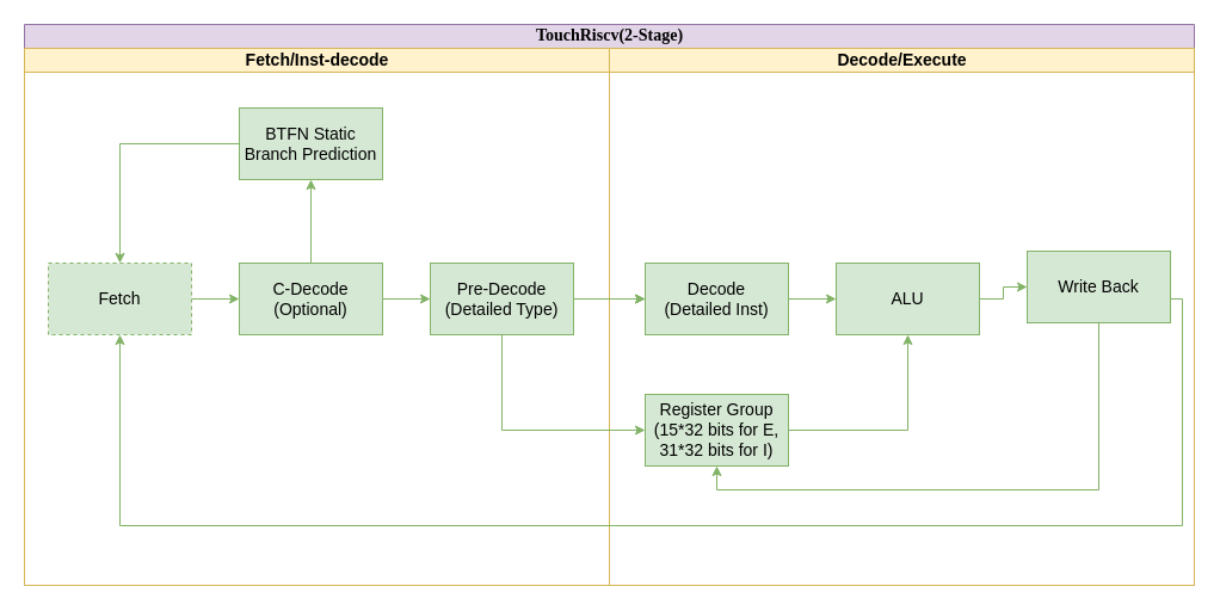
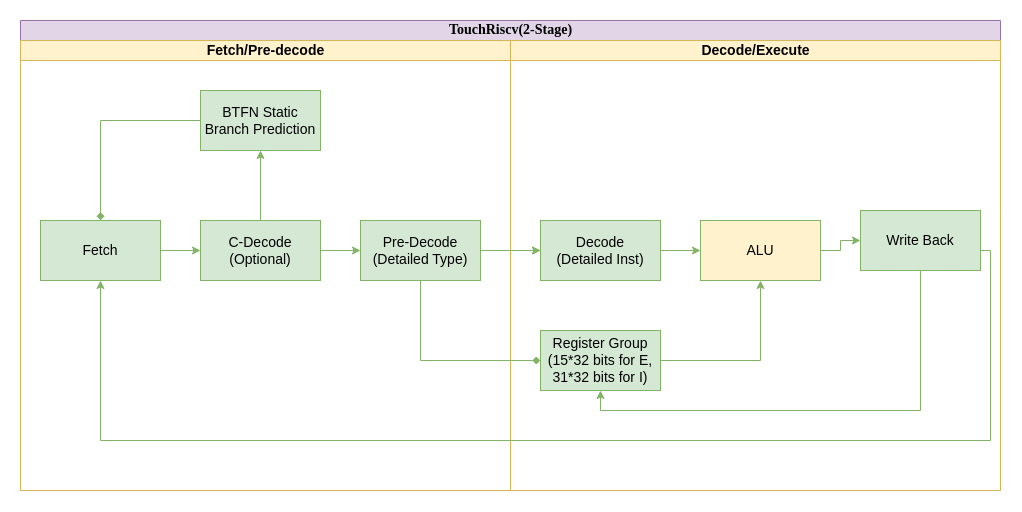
  <mxCell id="0" />
  <mxCell id="1" parent="0" />
  <mxCell id="2" value="TouchRiscv(2-Stage)" style="swimlane;html=1;childLayout=stackLayout;startSize=20;rounded=0;shadow=0;comic=0;labelBackgroundColor=none;strokeWidth=1;fontFamily=Verdana;fontSize=14;align=center;fillColor=#e1d5e7;strokeColor=#9673a6;fontStyle=1" parent="1" vertex="1"><mxGeometry x="20" y="20" width="980" height="470" as="geometry" /></mxCell>
- <mxCell id="3" value="Fetch/Inst-decode" style="swimlane;html=1;startSize=20;fillColor=#fff2cc;strokeColor=#d6b656;fontSize=14;fontStyle=1" parent="2" vertex="1"><mxGeometry y="20" width="490" height="450" as="geometry" /></mxCell>
+ <mxCell id="3" value="Fetch/Pre-decode" style="swimlane;html=1;startSize=20;fillColor=#fff2cc;strokeColor=#d6b656;fontSize=14;fontStyle=1" parent="2" vertex="1"><mxGeometry y="20" width="490" height="450" as="geometry" /></mxCell>
  <mxCell id="4" style="edgeStyle=orthogonalEdgeStyle;rounded=0;orthogonalLoop=1;jettySize=auto;html=1;fillColor=#d5e8d4;strokeColor=#82b366;fontSize=14;fontStyle=0" edge="1" parent="3" source="5" target="7"><mxGeometry relative="1" as="geometry" /></mxCell>
- <mxCell id="5" value="Fetch" style="rounded=0;whiteSpace=wrap;html=1;fillColor=#d5e8d4;strokeColor=#82b366;fontSize=14;fontStyle=0;dashed=1;" vertex="1" parent="3"><mxGeometry x="20" y="180" width="120" height="60" as="geometry" /></mxCell>
+ <mxCell id="5" value="Fetch" style="rounded=0;whiteSpace=wrap;html=1;fillColor=#d5e8d4;strokeColor=#82b366;fontSize=14;fontStyle=0" vertex="1" parent="3"><mxGeometry x="20" y="180" width="120" height="60" as="geometry" /></mxCell>
  <mxCell id="6" style="edgeStyle=orthogonalEdgeStyle;rounded=0;orthogonalLoop=1;jettySize=auto;html=1;fillColor=#d5e8d4;strokeColor=#82b366;fontSize=14;fontStyle=0" edge="1" parent="3" source="7" target="11"><mxGeometry relative="1" as="geometry" /></mxCell>
  <mxCell id="7" value="C-Decode&lt;br style=&quot;font-size: 14px;&quot;&gt;(Optional)" style="rounded=0;whiteSpace=wrap;html=1;fillColor=#d5e8d4;strokeColor=#82b366;fontSize=14;fontStyle=0" vertex="1" parent="3"><mxGeometry x="180" y="180" width="120" height="60" as="geometry" /></mxCell>
  <mxCell id="8" style="edgeStyle=orthogonalEdgeStyle;rounded=0;orthogonalLoop=1;jettySize=auto;html=1;exitX=0.5;exitY=0;exitDx=0;exitDy=0;fillColor=#d5e8d4;strokeColor=#82b366;fontSize=14;fontStyle=0" edge="1" parent="3" source="7" target="10"><mxGeometry relative="1" as="geometry"><mxPoint x="240" y="200" as="sourcePoint" /></mxGeometry></mxCell>
- <mxCell id="9" style="edgeStyle=orthogonalEdgeStyle;rounded=0;orthogonalLoop=1;jettySize=auto;html=1;fillColor=#d5e8d4;strokeColor=#82b366;fontSize=14;fontStyle=0" edge="1" parent="3" source="10" target="5"><mxGeometry relative="1" as="geometry" /></mxCell>
+ <mxCell id="9" style="edgeStyle=orthogonalEdgeStyle;rounded=0;orthogonalLoop=1;jettySize=auto;html=1;fillColor=#d5e8d4;strokeColor=#82b366;fontSize=14;fontStyle=0;endArrow=diamond;" edge="1" parent="3" source="10" target="5"><mxGeometry relative="1" as="geometry" /></mxCell>
  <mxCell id="10" value="BTFN Static &lt;br style=&quot;font-size: 14px;&quot;&gt;Branch Prediction" style="rounded=0;whiteSpace=wrap;html=1;fillColor=#d5e8d4;strokeColor=#82b366;fontSize=14;fontStyle=0" vertex="1" parent="3"><mxGeometry x="180" y="50" width="120" height="60" as="geometry" /></mxCell>
  <mxCell id="11" value="Pre-Decode&lt;br style=&quot;font-size: 14px;&quot;&gt;(Detailed Type)" style="rounded=0;whiteSpace=wrap;html=1;fillColor=#d5e8d4;strokeColor=#82b366;fontSize=14;fontStyle=0" vertex="1" parent="3"><mxGeometry x="340" y="180" width="120" height="60" as="geometry" /></mxCell>
  <mxCell id="12" value="Decode/Execute" style="swimlane;html=1;startSize=20;fillColor=#fff2cc;strokeColor=#d6b656;fontSize=14;fontStyle=1" parent="2" vertex="1"><mxGeometry x="490" y="20" width="490" height="450" as="geometry" /></mxCell>
  <mxCell id="13" style="edgeStyle=orthogonalEdgeStyle;rounded=0;orthogonalLoop=1;jettySize=auto;html=1;entryX=0;entryY=0.5;entryDx=0;entryDy=0;fillColor=#d5e8d4;strokeColor=#82b366;fontSize=14;fontStyle=0" edge="1" parent="12" source="14" target="16"><mxGeometry relative="1" as="geometry" /></mxCell>
  <mxCell id="14" value="Decode&lt;br style=&quot;font-size: 14px;&quot;&gt;(Detailed Inst)" style="rounded=0;whiteSpace=wrap;html=1;fillColor=#d5e8d4;strokeColor=#82b366;fontSize=14;fontStyle=0" vertex="1" parent="12"><mxGeometry x="30" y="180" width="120" height="60" as="geometry" /></mxCell>
  <mxCell id="15" style="edgeStyle=orthogonalEdgeStyle;rounded=0;orthogonalLoop=1;jettySize=auto;html=1;entryX=0;entryY=0.5;entryDx=0;entryDy=0;fillColor=#d5e8d4;strokeColor=#82b366;fontSize=14;fontStyle=0" edge="1" parent="12" source="16" target="20"><mxGeometry relative="1" as="geometry" /></mxCell>
- <mxCell id="16" value="ALU" style="rounded=0;whiteSpace=wrap;html=1;fillColor=#d5e8d4;strokeColor=#82b366;fontSize=14;fontStyle=0" vertex="1" parent="12"><mxGeometry x="190" y="180" width="120" height="60" as="geometry" /></mxCell>
+ <mxCell id="16" value="ALU" style="rounded=0;whiteSpace=wrap;html=1;fillColor=#fff2cc;strokeColor=#82b366;fontSize=14;fontStyle=0;" vertex="1" parent="12"><mxGeometry x="190" y="180" width="120" height="60" as="geometry" /></mxCell>
  <mxCell id="17" style="edgeStyle=orthogonalEdgeStyle;rounded=0;orthogonalLoop=1;jettySize=auto;html=1;entryX=0.5;entryY=1;entryDx=0;entryDy=0;fillColor=#d5e8d4;strokeColor=#82b366;fontSize=14;fontStyle=0" edge="1" parent="12" source="18" target="16"><mxGeometry relative="1" as="geometry" /></mxCell>
  <mxCell id="18" value="Register Group&lt;br style=&quot;font-size: 14px;&quot;&gt;(15*32 bits for E,&lt;br style=&quot;font-size: 14px;&quot;&gt;31*32 bits for I)" style="rounded=0;whiteSpace=wrap;html=1;fillColor=#d5e8d4;strokeColor=#82b366;fontSize=14;fontStyle=0" vertex="1" parent="12"><mxGeometry x="30" y="290" width="120" height="60" as="geometry" /></mxCell>
  <mxCell id="19" style="edgeStyle=orthogonalEdgeStyle;rounded=0;orthogonalLoop=1;jettySize=auto;html=1;entryX=0.5;entryY=1;entryDx=0;entryDy=0;exitX=0.5;exitY=1;exitDx=0;exitDy=0;fillColor=#d5e8d4;strokeColor=#82b366;fontSize=14;fontStyle=0" edge="1" parent="12" source="20" target="18"><mxGeometry relative="1" as="geometry" /></mxCell>
  <mxCell id="20" value="Write Back" style="rounded=0;whiteSpace=wrap;html=1;fillColor=#d5e8d4;strokeColor=#82b366;fontSize=14;fontStyle=0" vertex="1" parent="12"><mxGeometry x="350" y="170" width="120" height="60" as="geometry" /></mxCell>
  <mxCell id="21" style="edgeStyle=orthogonalEdgeStyle;rounded=0;orthogonalLoop=1;jettySize=auto;html=1;entryX=0;entryY=0.5;entryDx=0;entryDy=0;fillColor=#d5e8d4;strokeColor=#82b366;fontSize=14;fontStyle=0" edge="1" parent="2" source="11" target="14"><mxGeometry relative="1" as="geometry" /></mxCell>
- <mxCell id="22" style="edgeStyle=orthogonalEdgeStyle;rounded=0;orthogonalLoop=1;jettySize=auto;html=1;entryX=0;entryY=0.5;entryDx=0;entryDy=0;exitX=0.5;exitY=1;exitDx=0;exitDy=0;fillColor=#d5e8d4;strokeColor=#82b366;fontSize=14;fontStyle=0" edge="1" parent="2" source="11" target="18"><mxGeometry relative="1" as="geometry" /></mxCell>
+ <mxCell id="22" style="edgeStyle=orthogonalEdgeStyle;rounded=0;orthogonalLoop=1;jettySize=auto;html=1;entryX=0;entryY=0.5;entryDx=0;entryDy=0;exitX=0.5;exitY=1;exitDx=0;exitDy=0;fillColor=#d5e8d4;strokeColor=#82b366;fontSize=14;fontStyle=0;endArrow=diamond;" edge="1" parent="2" source="11" target="18"><mxGeometry relative="1" as="geometry" /></mxCell>
  <mxCell id="23" value="" style="edgeStyle=orthogonalEdgeStyle;rounded=0;orthogonalLoop=1;jettySize=auto;html=1;fillColor=#d5e8d4;strokeColor=#82b366;fontSize=14;fontStyle=0" edge="1" parent="2" source="11" target="14"><mxGeometry relative="1" as="geometry" /></mxCell>
  <mxCell id="24" style="edgeStyle=orthogonalEdgeStyle;rounded=0;orthogonalLoop=1;jettySize=auto;html=1;entryX=0.5;entryY=1;entryDx=0;entryDy=0;exitX=1;exitY=0.5;exitDx=0;exitDy=0;fillColor=#d5e8d4;strokeColor=#82b366;fontSize=14;fontStyle=0" edge="1" parent="2" source="20" target="5"><mxGeometry relative="1" as="geometry"><Array as="points"><mxPoint x="970" y="230" /><mxPoint x="970" y="420" /><mxPoint x="80" y="420" /></Array></mxGeometry></mxCell>
